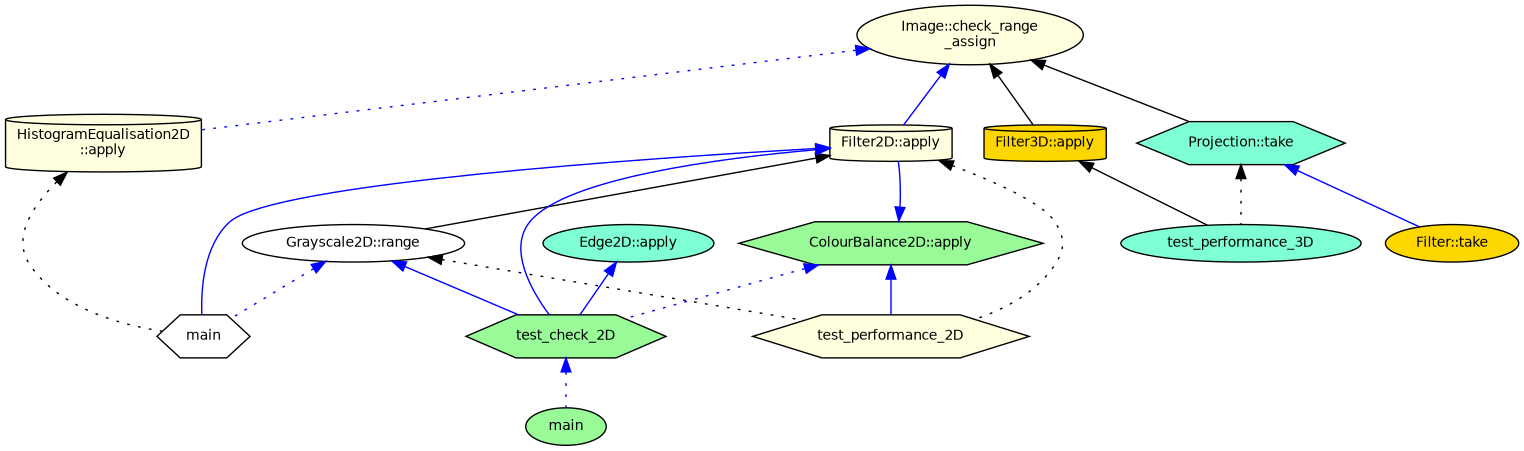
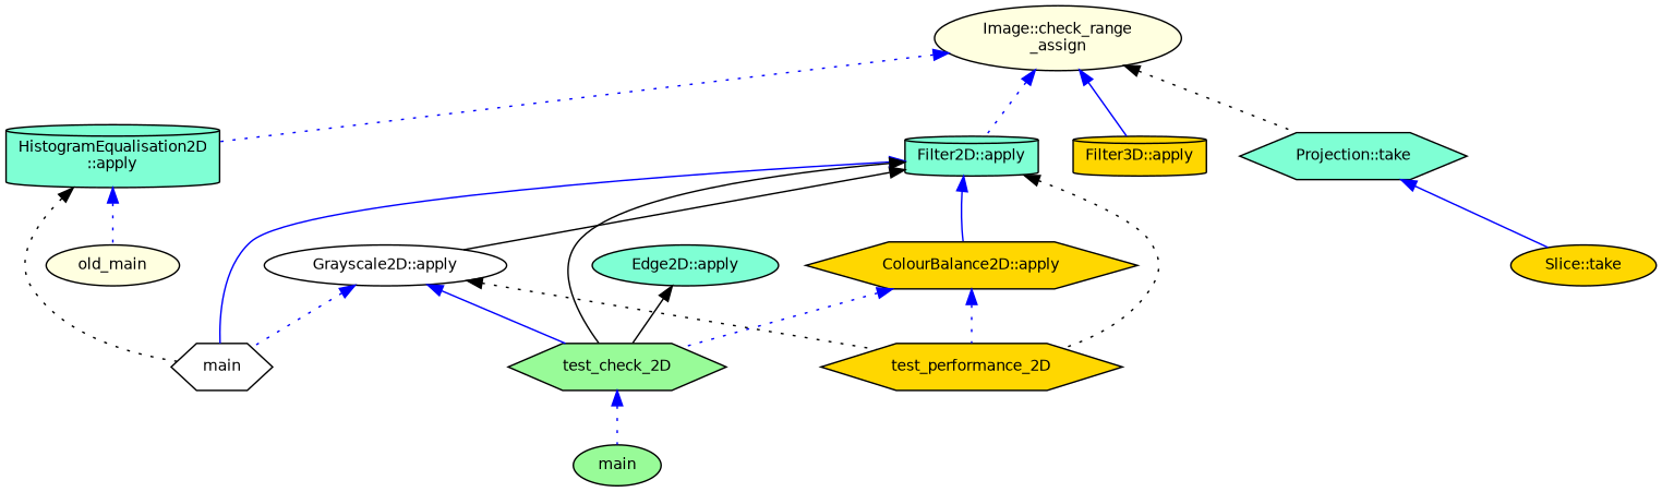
  digraph {
    rankdir=TB
    node [color=black fillcolor=aquamarine fontname=Helvetica fontsize=10 shape=ellipse style=filled]
    edge [color=blue dir=back fontname=Helvetica fontsize=10 labelfontname=Helvetica labelfontsize=10 style=dotted]
    n1 [fillcolor=lightyellow fontcolor=black height=0.2 label="Image::check_range\l_assign" width=0.4]
-   n2 [fillcolor=lightyellow height=0.2 label="Filter2D::apply" shape=cylinder width=0.4]
-   n3 [fillcolor=lightyellow height=0.2 label="HistogramEqualisation2D\l::apply" shape=cylinder width=0.4]
+   n2 [height=0.2 label="Filter2D::apply" shape=cylinder width=0.4]
+   n3 [height=0.2 label="HistogramEqualisation2D\l::apply" shape=cylinder width=0.4]
    n4 [fillcolor=gold height=0.2 label="Filter3D::apply" shape=cylinder width=0.4]
    n5 [height=0.2 label="Projection::take" shape=hexagon width=0.4]
-   n6 [fillcolor=white height=0.2 label="Grayscale2D::range" width=0.4]
+   n6 [fillcolor=white height=0.2 label="Grayscale2D::apply" width=0.4]
    n7 [fillcolor=white height=0.2 label=main shape=hexagon width=0.4]
    n8 [fillcolor=palegreen height=0.2 label=test_check_2D shape=hexagon width=0.4]
-   n9 [fillcolor=lightyellow height=0.2 label=test_performance_2D shape=hexagon width=0.4]
-   n10 [fillcolor=palegreen height=0.2 label="ColourBalance2D::apply" shape=hexagon width=0.4]
-   n12 [height=0.2 label=test_performance_3D width=0.4]
-   n13 [fillcolor=gold height=0.2 label="Filter::take" width=0.4]
+   n9 [fillcolor=gold height=0.2 label=test_performance_2D shape=hexagon width=0.4]
+   n10 [fillcolor=gold height=0.2 label="ColourBalance2D::apply" shape=hexagon width=0.4]
+   n11 [fillcolor=lightyellow height=0.2 label=old_main width=0.4]
+   n13 [fillcolor=gold height=0.2 label="Slice::take" width=0.4]
    n14 [fillcolor=palegreen height=0.2 label=main width=0.4]
    n15 [height=0.2 label="Edge2D::apply" width=0.4]
-   n1 -> n2 [style=solid]
+   n1 -> n2
    n1 -> n3
-   n1 -> n4 [color=black style=solid]
-   n1 -> n5 [color=black style=solid]
+   n1 -> n4 [style=solid]
+   n1 -> n5 [color=black]
    n2 -> n6 [color=black style=solid]
    n2 -> n7 [style=solid]
-   n2 -> n8 [style=solid]
+   n2 -> n8 [color=black style=solid]
    n2 -> n9 [color=black]
-   n10 -> n2 [style=solid]
+   n2 -> n10 [style=solid]
    n3 -> n7 [color=black]
-   n4 -> n12 [color=black style=solid]
-   n5 -> n12 [color=black]
+   n3 -> n11
    n5 -> n13 [style=solid]
    n6 -> n7
    n6 -> n8 [style=solid]
    n6 -> n9 [color=black]
    n8 -> n14
    n10 -> n8
-   n10 -> n9 [style=solid]
-   n15 -> n8 [style=solid]
+   n10 -> n9
+   n15 -> n8 [color=black style=solid]
  }
